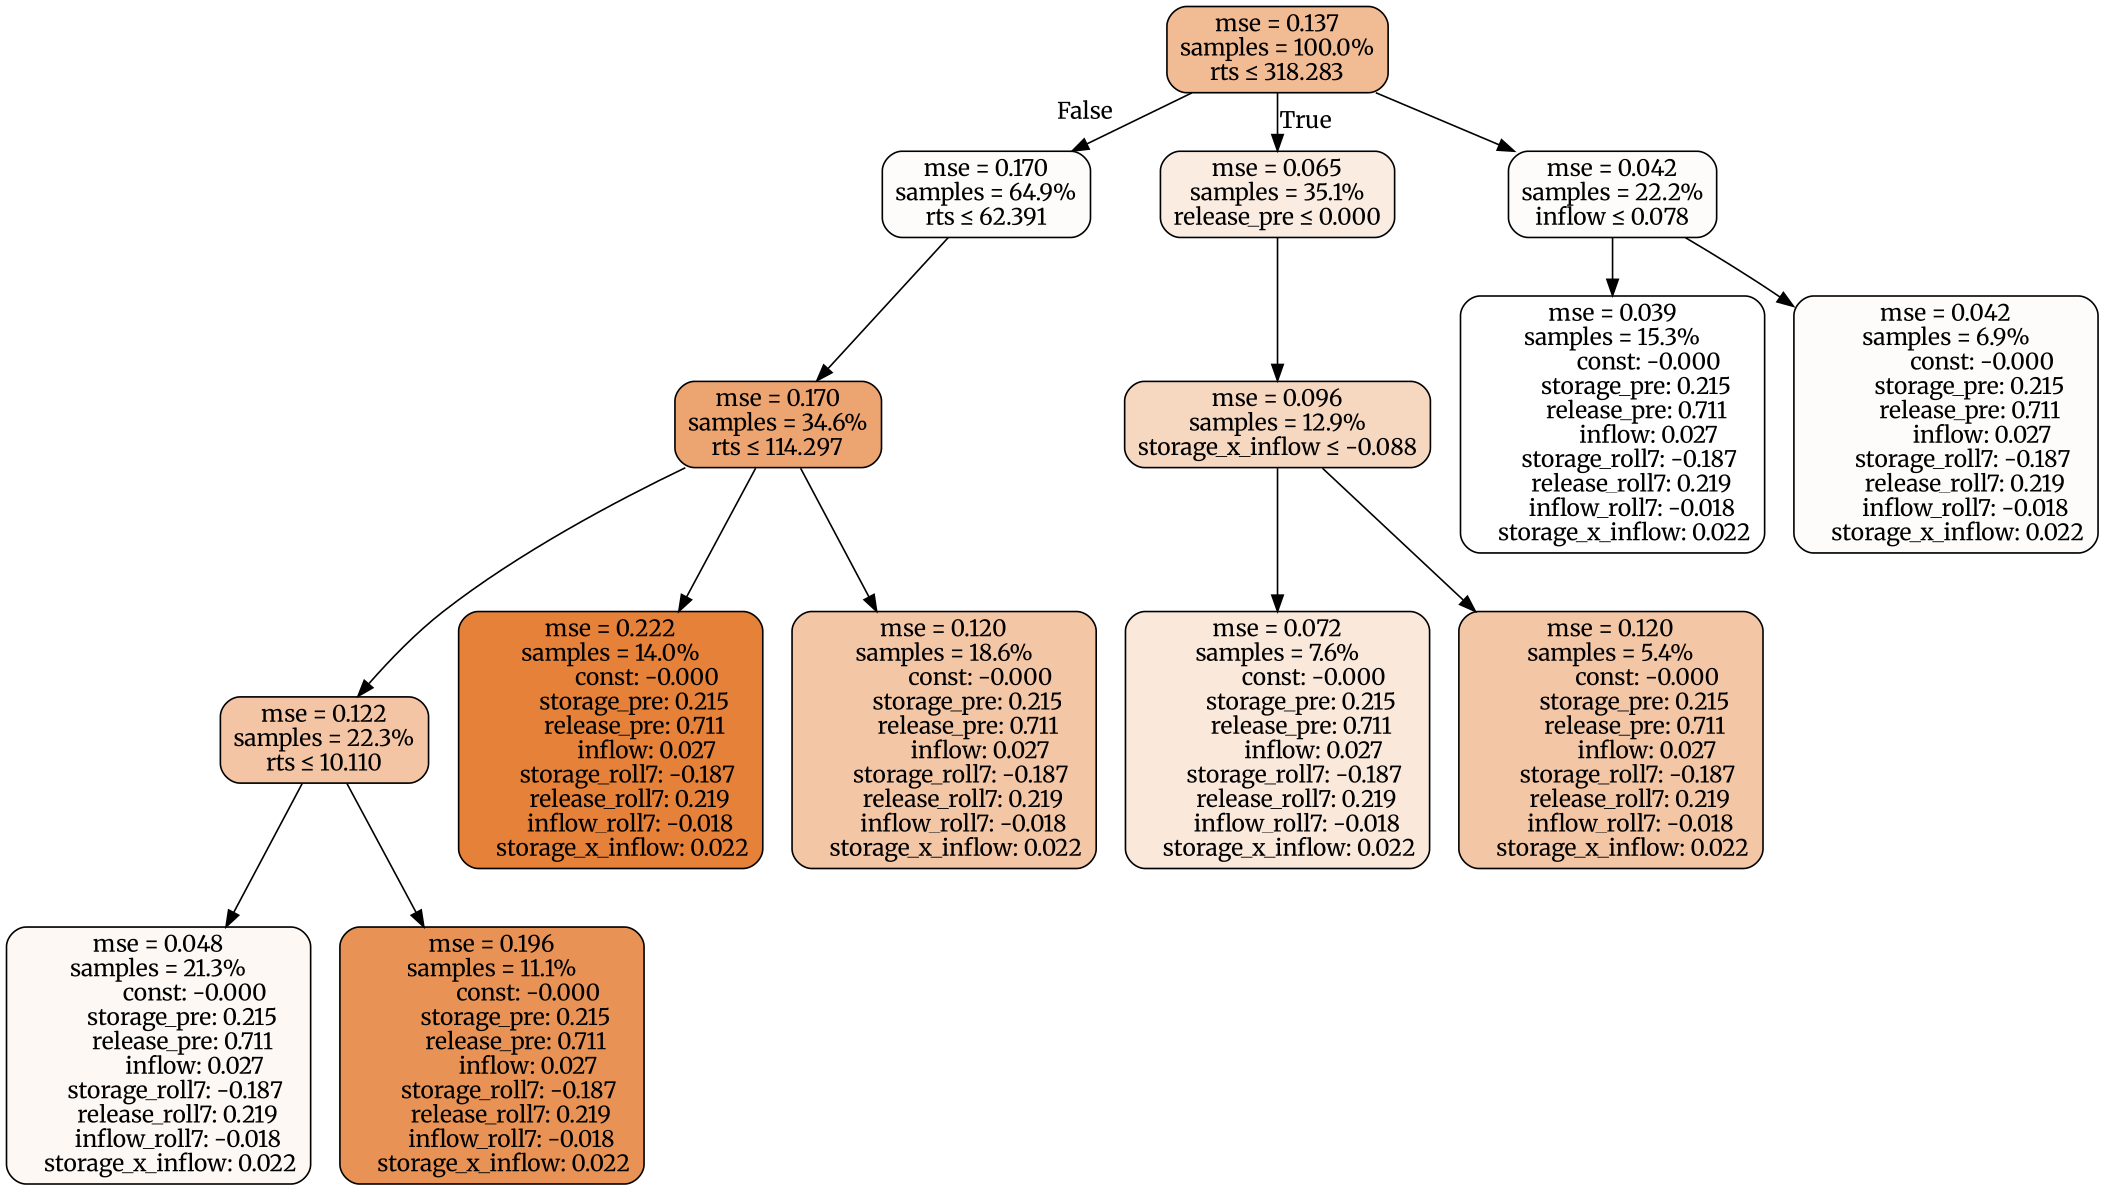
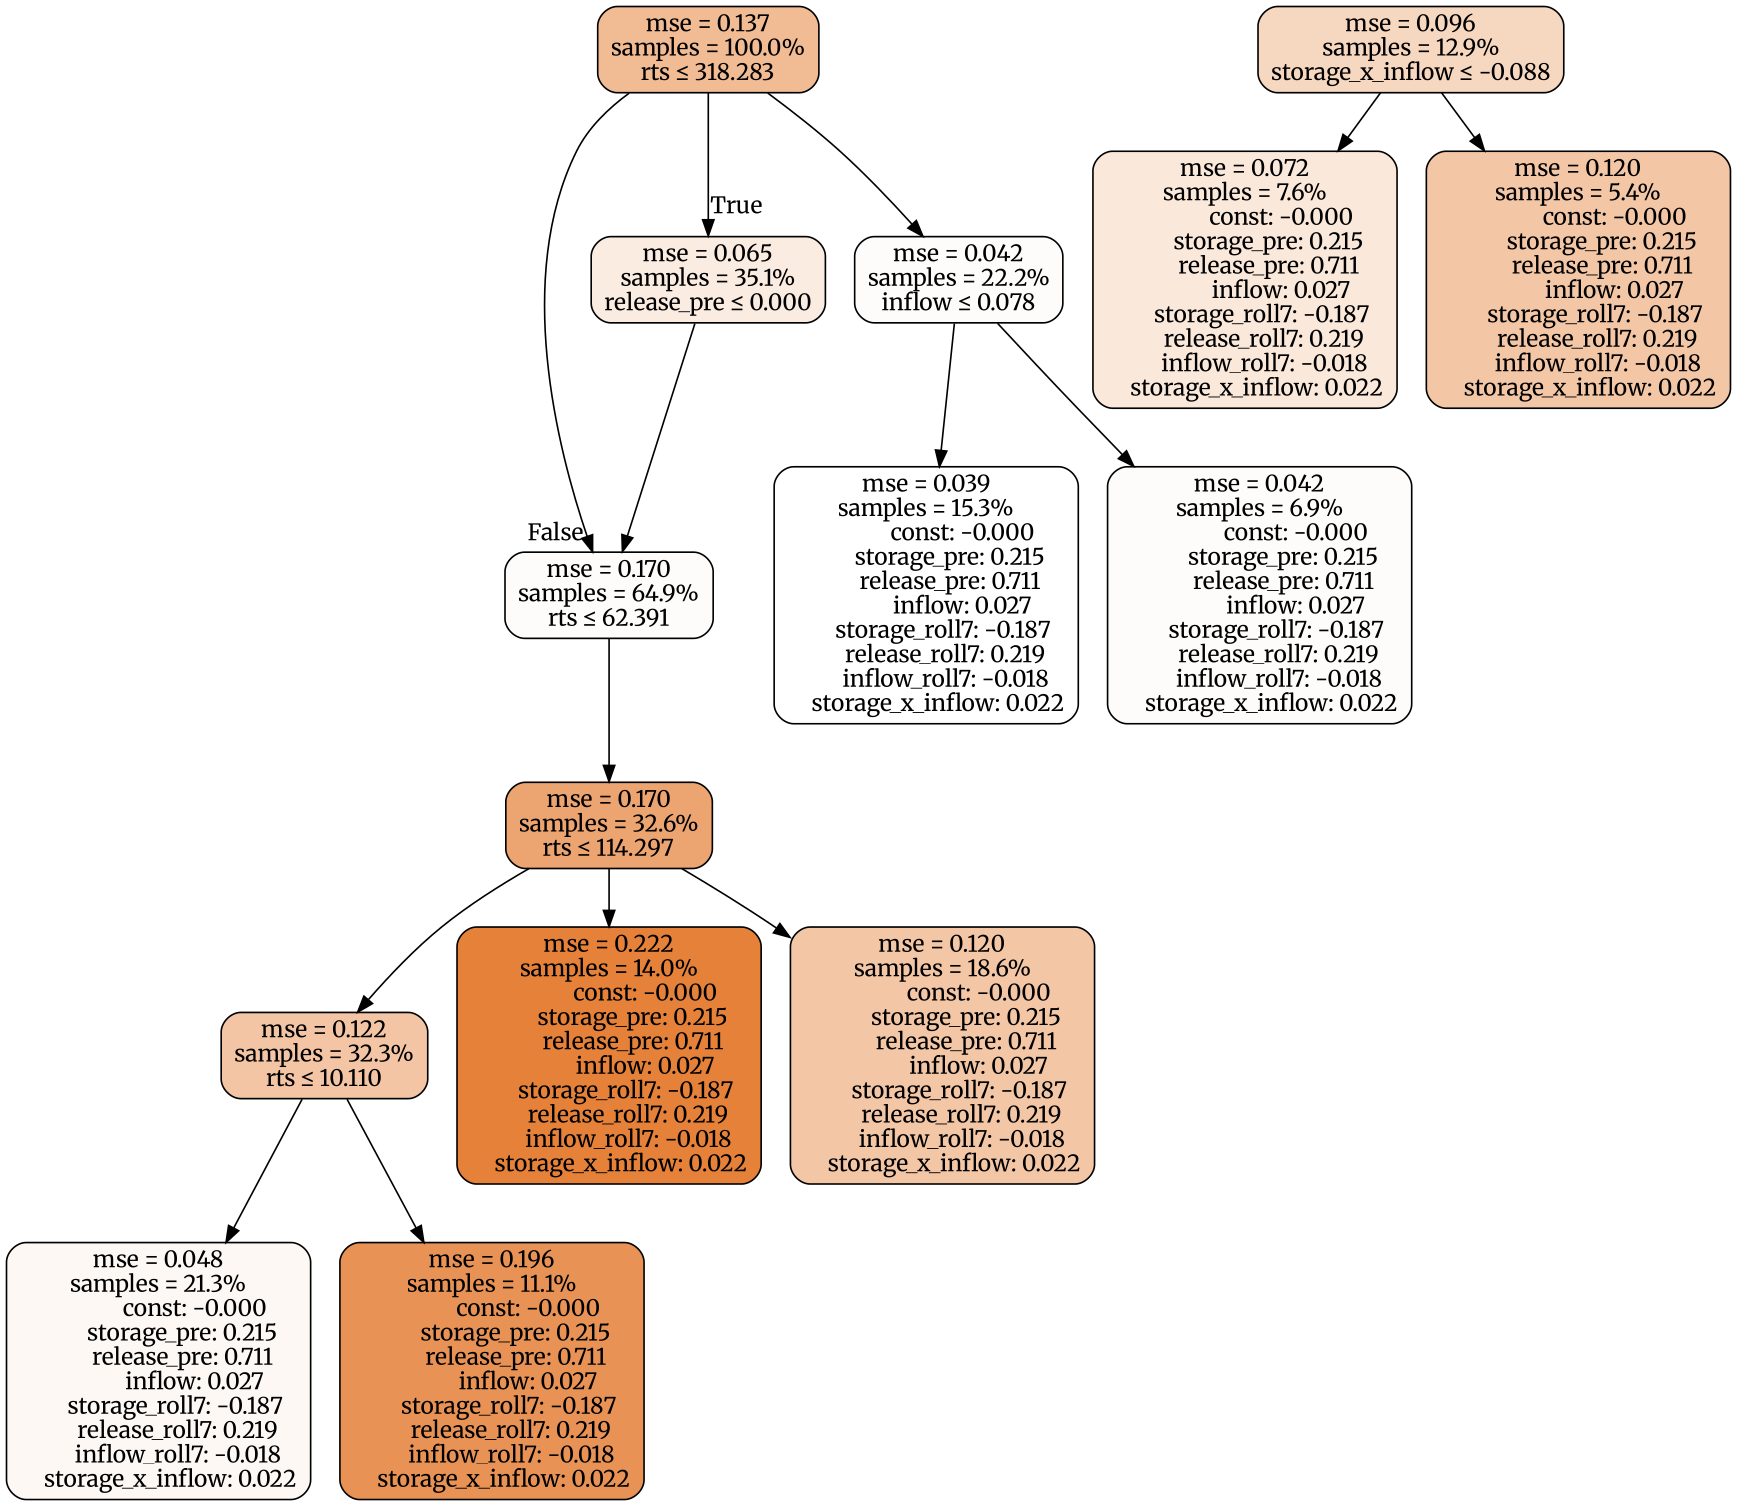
  digraph {
    fontname=Merriweather
    node [color=black fillcolor="#fefcfb" fontname=Merriweather shape=rectangle style="filled, rounded"]
    edge [fontname=Merriweather]
    n1 [fillcolor="#f1bb94" label="mse = 0.137\nsamples = 100.0%\nrts &le; 318.283"]
    n2 [label="mse = 0.170\nsamples = 64.9%\nrts &le; 62.391"]
    n3 [fillcolor="#fbece2" label="mse = 0.065\nsamples = 35.1%\nrelease_pre &le; 0.000"]
    n4 [label="mse = 0.042\nsamples = 22.2%\ninflow &le; 0.078"]
-   n5 [fillcolor="#eca471" label="mse = 0.170\nsamples = 34.6%\nrts &le; 114.297"]
+   n5 [fillcolor="#eca471" label="mse = 0.170\nsamples = 32.6%\nrts &le; 114.297"]
    n6 [fillcolor="#f6d7c0" label="mse = 0.096\nsamples = 12.9%\nstorage_x_inflow &le; -0.088"]
-   n7 [fillcolor="#f3c5a4" label="mse = 0.122\nsamples = 22.3%\nrts &le; 10.110"]
+   n7 [fillcolor="#f3c5a4" label="mse = 0.122\nsamples = 32.3%\nrts &le; 10.110"]
    n8 [fillcolor="#fdf8f4" label="mse = 0.048\nsamples = 21.3%\n               const: -0.000\n          storage_pre: 0.215\n          release_pre: 0.711\n               inflow: 0.027\n       storage_roll7: -0.187\n        release_roll7: 0.219\n        inflow_roll7: -0.018\n     storage_x_inflow: 0.022"]
    n9 [fillcolor="#e89355" label="mse = 0.196\nsamples = 11.1%\n               const: -0.000\n          storage_pre: 0.215\n          release_pre: 0.711\n               inflow: 0.027\n       storage_roll7: -0.187\n        release_roll7: 0.219\n        inflow_roll7: -0.018\n     storage_x_inflow: 0.022"]
    n10 [fillcolor="#e58139" label="mse = 0.222\nsamples = 14.0%\n               const: -0.000\n          storage_pre: 0.215\n          release_pre: 0.711\n               inflow: 0.027\n       storage_roll7: -0.187\n        release_roll7: 0.219\n        inflow_roll7: -0.018\n     storage_x_inflow: 0.022"]
    n11 [fillcolor="#f3c6a6" label="mse = 0.120\nsamples = 18.6%\n               const: -0.000\n          storage_pre: 0.215\n          release_pre: 0.711\n               inflow: 0.027\n       storage_roll7: -0.187\n        release_roll7: 0.219\n        inflow_roll7: -0.018\n     storage_x_inflow: 0.022"]
    n12 [fillcolor="#ffffff" label="mse = 0.039\nsamples = 15.3%\n               const: -0.000\n          storage_pre: 0.215\n          release_pre: 0.711\n               inflow: 0.027\n       storage_roll7: -0.187\n        release_roll7: 0.219\n        inflow_roll7: -0.018\n     storage_x_inflow: 0.022"]
    n13 [label="mse = 0.042\nsamples = 6.9%\n               const: -0.000\n          storage_pre: 0.215\n          release_pre: 0.711\n               inflow: 0.027\n       storage_roll7: -0.187\n        release_roll7: 0.219\n        inflow_roll7: -0.018\n     storage_x_inflow: 0.022"]
    n14 [fillcolor="#fae8db" label="mse = 0.072\nsamples = 7.6%\n               const: -0.000\n          storage_pre: 0.215\n          release_pre: 0.711\n               inflow: 0.027\n       storage_roll7: -0.187\n        release_roll7: 0.219\n        inflow_roll7: -0.018\n     storage_x_inflow: 0.022"]
    n15 [fillcolor="#f3c6a6" label="mse = 0.120\nsamples = 5.4%\n               const: -0.000\n          storage_pre: 0.215\n          release_pre: 0.711\n               inflow: 0.027\n       storage_roll7: -0.187\n        release_roll7: 0.219\n        inflow_roll7: -0.018\n     storage_x_inflow: 0.022"]
    n1 -> n2 [headlabel=False labelangle=45 labeldistance=2.5]
    n1 -> n3 [headlabel=True labelangle=-45 labeldistance=2.5]
    n1 -> n4
    n2 -> n5
-   n3 -> n6
+   n3 -> n2
    n4 -> n12
    n4 -> n13
    n5 -> n7
    n5 -> n10
    n5 -> n11
    n6 -> n14
    n6 -> n15
    n7 -> n8
    n7 -> n9
  }
